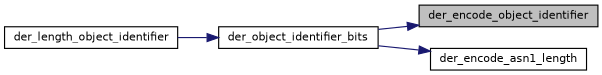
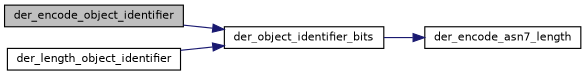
  digraph {
    rankdir=LR
    node [color=black fillcolor=white fontname=Helvetica fontsize=10 shape=record style=filled]
    edge [color=midnightblue fontname=Helvetica fontsize=10 labelfontname=Helvetica labelfontsize=10 style=solid]
    n1 [fillcolor=grey75 fontcolor=black height=0.2 label=der_encode_object_identifier width=0.4]
    n2 [height=0.2 label=der_object_identifier_bits width=0.4]
-   n3 [height=0.2 label=der_encode_asn1_length width=0.4]
+   n3 [height=0.2 label=der_encode_asn7_length width=0.4]
    n4 [height=0.2 label=der_length_object_identifier width=0.4]
-   n2 -> n1
+   n1 -> n2
    n2 -> n3
    n4 -> n2
  }
